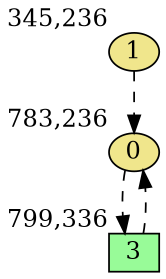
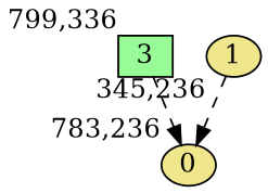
  digraph {
    bgcolor=white
    node [fillcolor=khaki fixedsize=true shape=ellipse style=filled]
    edge [style=dashed]
    0 [height=0.3 width=0.4 xlabel="783,236"]
    3 [fillcolor=palegreen height=0.3 shape=box width=0.4 xlabel="799,336"]
    1 [height=0.3 width=0.4 xlabel="345,236"]
-   0 -> 3
    3 -> 0
    1 -> 0
  }
